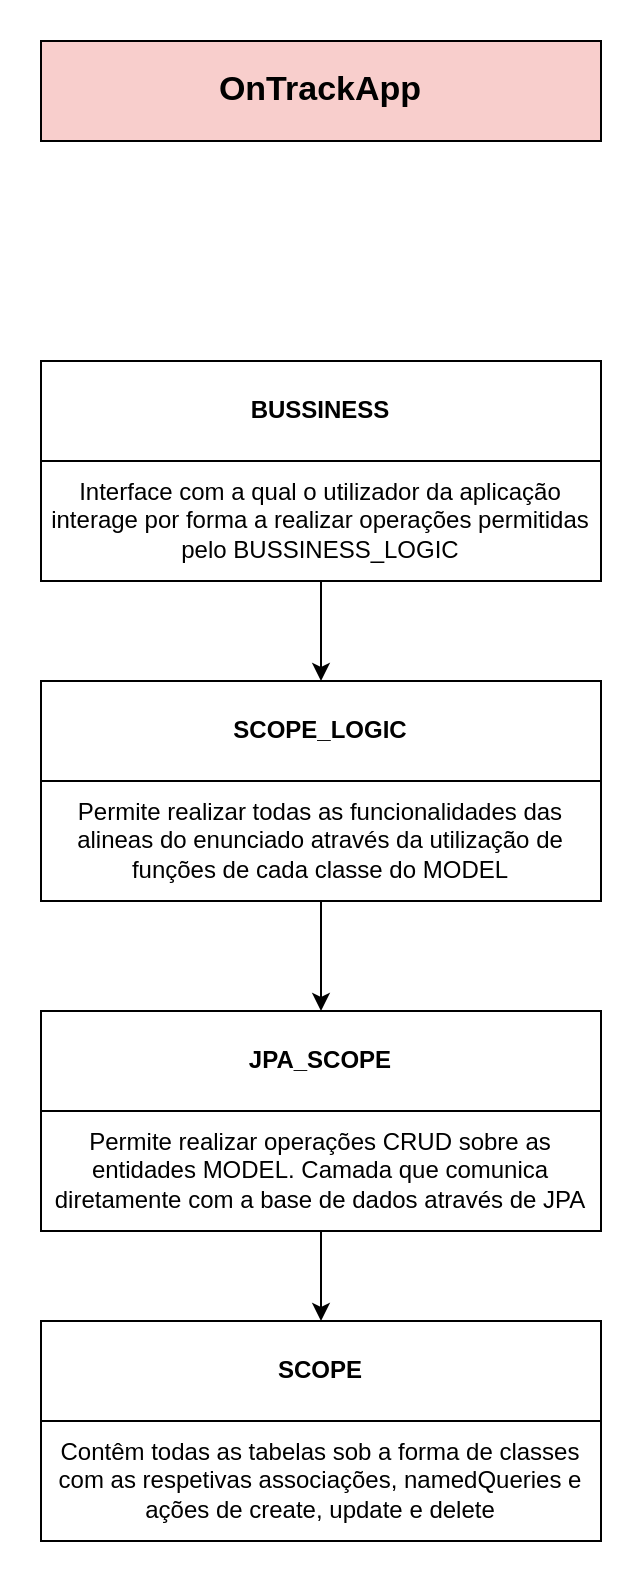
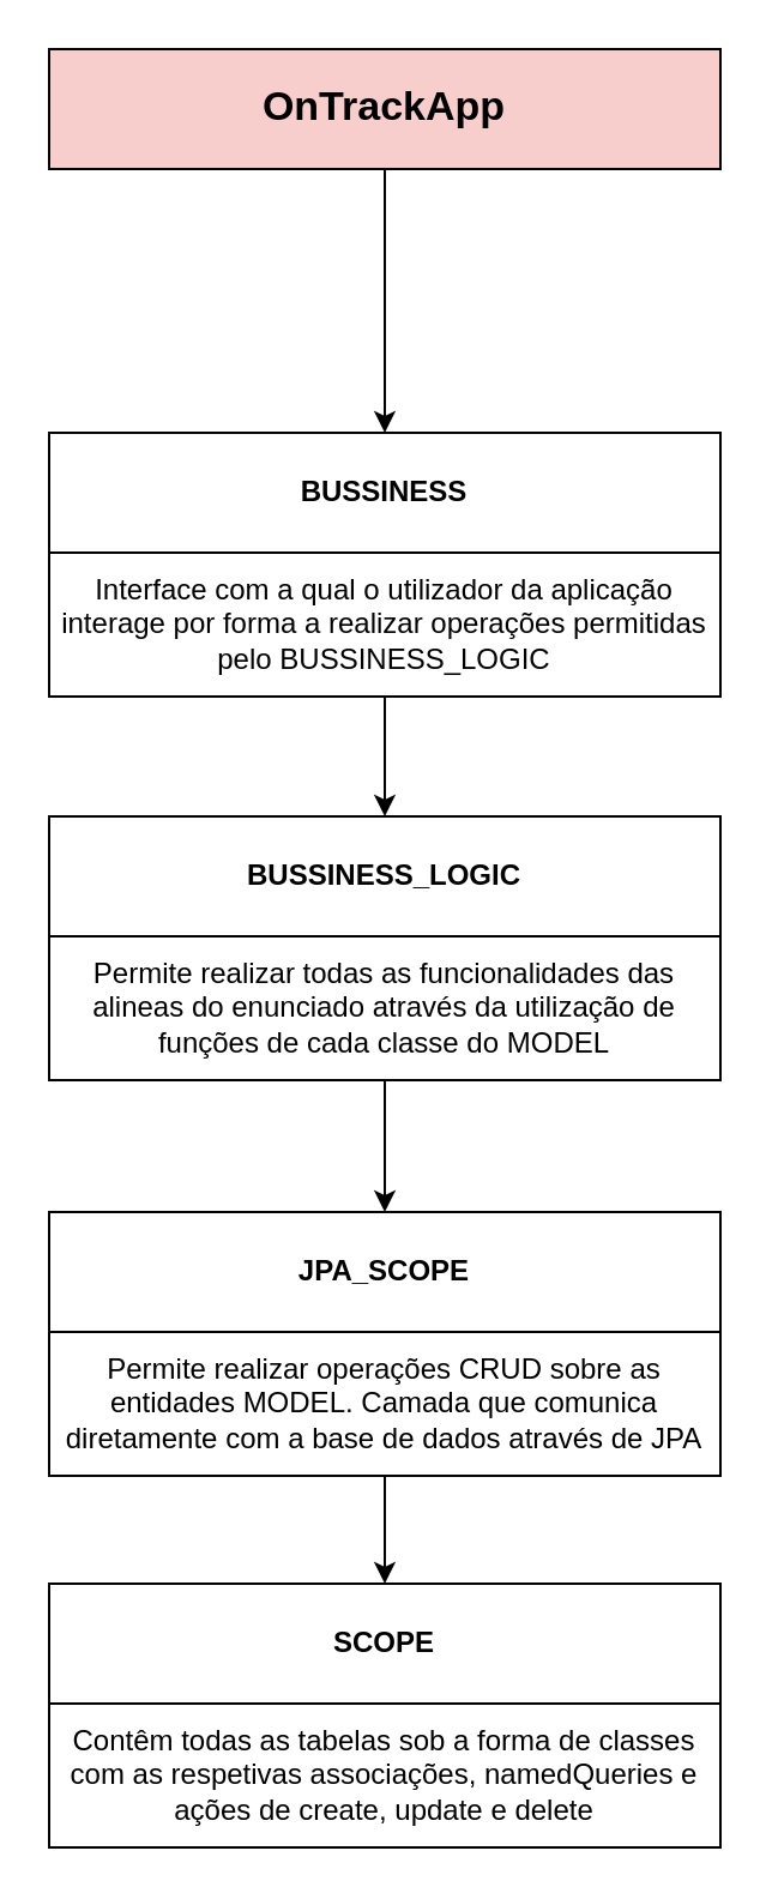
  <mxCell id="0" />
  <mxCell id="1" parent="0" />
  <mxCell id="2" value="OnTrackApp" style="rounded=0;whiteSpace=wrap;html=1;fontStyle=1;fontSize=17;fillColor=#f8cecc;" parent="1" vertex="1"><mxGeometry x="20" y="20" width="280" height="50" as="geometry" /></mxCell>
  <mxCell id="3" value="" style="group" parent="1" vertex="1" connectable="0"><mxGeometry x="20" y="660" width="280" height="110" as="geometry" /></mxCell>
  <mxCell id="4" value="SCOPE" style="rounded=0;whiteSpace=wrap;html=1;fontStyle=1" parent="3" vertex="1"><mxGeometry width="280.0" height="50" as="geometry" /></mxCell>
  <mxCell id="5" value="Contêm todas as tabelas sob a forma de classes com as respetivas associações, namedQueries e ações de create, update e delete" style="rounded=0;whiteSpace=wrap;html=1;" parent="3" vertex="1"><mxGeometry y="50" width="280.0" height="60" as="geometry" /></mxCell>
  <mxCell id="6" value="" style="group" parent="1" vertex="1" connectable="0"><mxGeometry x="20" y="340" width="280" height="110" as="geometry" /></mxCell>
- <mxCell id="7" value="SCOPE_LOGIC" style="rounded=0;whiteSpace=wrap;html=1;fontStyle=1" parent="6" vertex="1"><mxGeometry width="280" height="50" as="geometry" /></mxCell>
+ <mxCell id="7" value="BUSSINESS_LOGIC" style="rounded=0;whiteSpace=wrap;html=1;fontStyle=1" parent="6" vertex="1"><mxGeometry width="280" height="50" as="geometry" /></mxCell>
  <mxCell id="8" value="Permite realizar todas as funcionalidades das alineas do enunciado através da utilização de funções de cada classe do MODEL" style="rounded=0;whiteSpace=wrap;html=1;" parent="6" vertex="1"><mxGeometry y="50" width="280" height="60" as="geometry" /></mxCell>
  <mxCell id="9" value="" style="group" parent="1" vertex="1" connectable="0"><mxGeometry x="20" y="180" width="280" height="110" as="geometry" /></mxCell>
  <mxCell id="10" value="BUSSINESS" style="rounded=0;whiteSpace=wrap;html=1;fontStyle=1" parent="9" vertex="1"><mxGeometry width="280.0" height="50" as="geometry" /></mxCell>
  <mxCell id="11" value="Interface com a qual o utilizador da aplicação interage por forma a realizar operações permitidas pelo BUSSINESS_LOGIC" style="rounded=0;whiteSpace=wrap;html=1;" parent="9" vertex="1"><mxGeometry y="50" width="280.0" height="60" as="geometry" /></mxCell>
+ <mxCell id="12" value="" style="endArrow=classic;html=1;fontSize=17;exitX=0.5;exitY=1;exitDx=0;exitDy=0;entryX=0.5;entryY=0;entryDx=0;entryDy=0;" parent="1" source="2" target="10" edge="1"><mxGeometry width="50" height="50" relative="1" as="geometry"><mxPoint x="60" y="340" as="sourcePoint" /><mxPoint x="110" y="290" as="targetPoint" /></mxGeometry></mxCell>
  <mxCell id="13" value="" style="endArrow=classic;html=1;fontSize=17;entryX=0.5;entryY=0;entryDx=0;entryDy=0;exitX=0.5;exitY=1;exitDx=0;exitDy=0;" parent="1" source="11" target="7" edge="1"><mxGeometry width="50" height="50" relative="1" as="geometry"><mxPoint x="60" y="340" as="sourcePoint" /><mxPoint x="110" y="290" as="targetPoint" /></mxGeometry></mxCell>
  <mxCell id="14" value="" style="endArrow=classic;html=1;fontSize=17;exitX=0.5;exitY=1;exitDx=0;exitDy=0;entryX=0.5;entryY=0;entryDx=0;entryDy=0;" parent="1" source="8" target="16" edge="1"><mxGeometry width="50" height="50" relative="1" as="geometry"><mxPoint x="290" y="470" as="sourcePoint" /><mxPoint x="160" y="520" as="targetPoint" /></mxGeometry></mxCell>
  <mxCell id="15" value="" style="group" parent="1" vertex="1" connectable="0"><mxGeometry x="20" y="505" width="280" height="110" as="geometry" /></mxCell>
  <mxCell id="16" value="JPA_SCOPE" style="rounded=0;whiteSpace=wrap;html=1;fontStyle=1" parent="15" vertex="1"><mxGeometry width="280" height="50" as="geometry" /></mxCell>
  <mxCell id="17" value="Permite realizar operações CRUD sobre as entidades MODEL. Camada que comunica diretamente com a base de dados através de JPA" style="rounded=0;whiteSpace=wrap;html=1;" parent="15" vertex="1"><mxGeometry y="50" width="280" height="60" as="geometry" /></mxCell>
  <mxCell id="18" value="" style="endArrow=classic;html=1;fontSize=17;exitX=0.5;exitY=1;exitDx=0;exitDy=0;entryX=0.5;entryY=0;entryDx=0;entryDy=0;" parent="1" source="17" target="4" edge="1"><mxGeometry width="50" height="50" relative="1" as="geometry"><mxPoint x="400" y="595" as="sourcePoint" /><mxPoint x="400" y="650" as="targetPoint" /></mxGeometry></mxCell>
